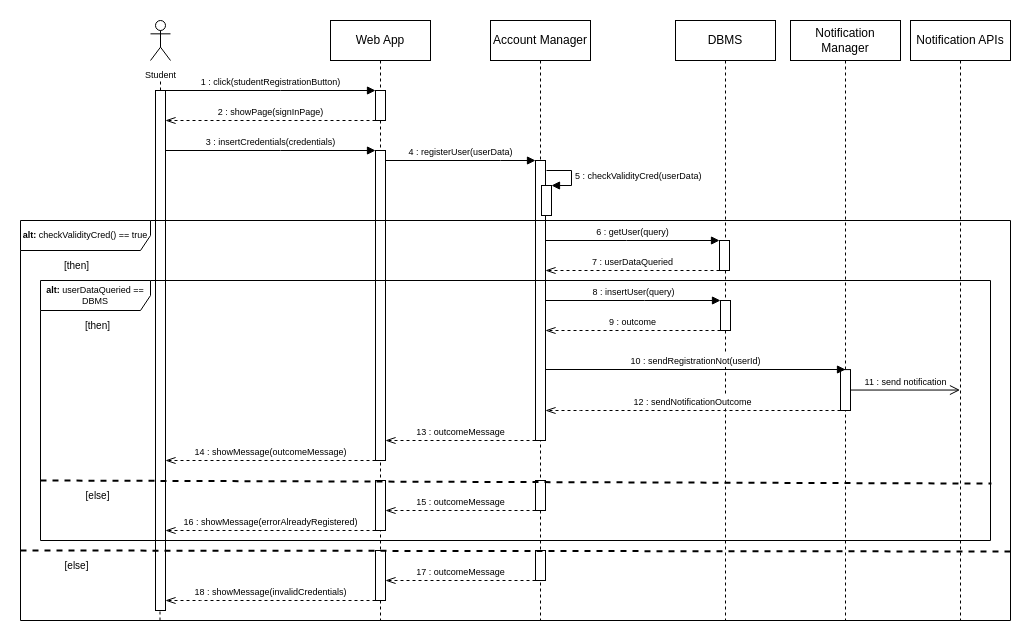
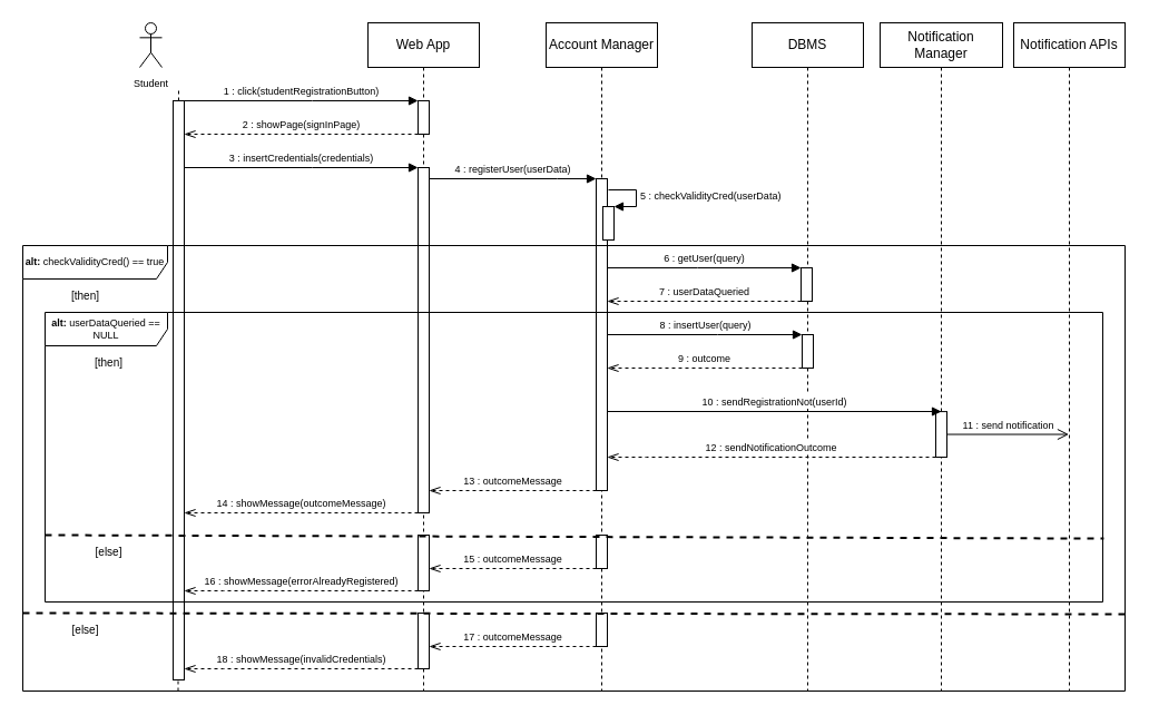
  <mxCell id="0" />
  <mxCell id="1" parent="0" />
  <mxCell id="2" value="Web App" style="shape=umlLifeline;perimeter=lifelinePerimeter;whiteSpace=wrap;html=1;container=0;dropTarget=0;collapsible=0;recursiveResize=0;outlineConnect=0;portConstraint=eastwest;newEdgeStyle={&quot;edgeStyle&quot;:&quot;elbowEdgeStyle&quot;,&quot;elbow&quot;:&quot;vertical&quot;,&quot;curved&quot;:0,&quot;rounded&quot;:0};" parent="1" vertex="1"><mxGeometry x="330" y="20" width="100" height="600" as="geometry" /></mxCell>
  <mxCell id="3" value="" style="html=1;points=[];perimeter=orthogonalPerimeter;outlineConnect=0;targetShapes=umlLifeline;portConstraint=eastwest;newEdgeStyle={&quot;edgeStyle&quot;:&quot;elbowEdgeStyle&quot;,&quot;elbow&quot;:&quot;vertical&quot;,&quot;curved&quot;:0,&quot;rounded&quot;:0};" parent="2" vertex="1"><mxGeometry x="45" y="70" width="10" height="30" as="geometry" /></mxCell>
  <mxCell id="4" value="" style="html=1;points=[];perimeter=orthogonalPerimeter;outlineConnect=0;targetShapes=umlLifeline;portConstraint=eastwest;newEdgeStyle={&quot;edgeStyle&quot;:&quot;elbowEdgeStyle&quot;,&quot;elbow&quot;:&quot;vertical&quot;,&quot;curved&quot;:0,&quot;rounded&quot;:0};" parent="2" vertex="1"><mxGeometry x="45" y="130" width="10" height="310" as="geometry" /></mxCell>
- <mxCell id="5" value="&lt;font style=&quot;font-size: 9px;&quot;&gt;Student&lt;/font&gt;" style="shape=umlActor;verticalLabelPosition=bottom;verticalAlign=top;html=1;outlineConnect=0;" parent="1" vertex="1"><mxGeometry x="150" y="20" width="20" height="40" as="geometry" /></mxCell>
+ <mxCell id="5" value="&lt;font style=&quot;font-size: 9px;&quot;&gt;Student&lt;/font&gt;" style="shape=umlActor;verticalLabelPosition=bottom;verticalAlign=top;html=1;outlineConnect=0;" parent="1" vertex="1"><mxGeometry x="125" y="20" width="20" height="40" as="geometry" /></mxCell>
  <mxCell id="6" value="" style="endArrow=none;dashed=1;html=1;rounded=0;" parent="1" source="7" edge="1"><mxGeometry width="50" height="50" relative="1" as="geometry"><mxPoint x="160" y="330" as="sourcePoint" /><mxPoint x="160" y="80" as="targetPoint" /></mxGeometry></mxCell>
  <mxCell id="7" value="" style="html=1;points=[];perimeter=orthogonalPerimeter;outlineConnect=0;targetShapes=umlLifeline;portConstraint=eastwest;newEdgeStyle={&quot;edgeStyle&quot;:&quot;elbowEdgeStyle&quot;,&quot;elbow&quot;:&quot;vertical&quot;,&quot;curved&quot;:0,&quot;rounded&quot;:0};" parent="1" vertex="1"><mxGeometry x="155" y="90" width="10" height="520" as="geometry" /></mxCell>
  <mxCell id="8" value="&lt;font style=&quot;font-size: 9px;&quot;&gt;1 : click(studentRegistrationButton)&lt;/font&gt;" style="html=1;verticalAlign=bottom;endArrow=block;edgeStyle=elbowEdgeStyle;elbow=horizontal;curved=0;rounded=0;" parent="1" source="7" target="3" edge="1"><mxGeometry relative="1" as="geometry"><mxPoint x="200" y="90" as="sourcePoint" /><Array as="points"><mxPoint x="280" y="90" /></Array><mxPoint x="365" y="90" as="targetPoint" /></mxGeometry></mxCell>
  <mxCell id="9" value="&lt;font style=&quot;font-size: 9px;&quot;&gt;2 : showPage(signInPage)&lt;/font&gt;" style="html=1;verticalAlign=bottom;endArrow=openThin;dashed=1;endSize=8;edgeStyle=elbowEdgeStyle;elbow=vertical;curved=0;rounded=0;endFill=0;" parent="1" source="3" target="7" edge="1"><mxGeometry relative="1" as="geometry"><mxPoint x="200" y="120" as="targetPoint" /><Array as="points"><mxPoint x="255" y="120" /></Array><mxPoint x="330" y="120" as="sourcePoint" /></mxGeometry></mxCell>
  <mxCell id="10" value="&lt;font style=&quot;font-size: 9px;&quot;&gt;3 : insertCredentials(credentials)&lt;/font&gt;" style="html=1;verticalAlign=bottom;endArrow=block;edgeStyle=elbowEdgeStyle;elbow=vertical;curved=0;rounded=0;" parent="1" source="7" target="4" edge="1"><mxGeometry relative="1" as="geometry"><mxPoint x="170" y="170" as="sourcePoint" /><Array as="points"><mxPoint x="280" y="150" /></Array><mxPoint x="340" y="180" as="targetPoint" /><mxPoint as="offset" /></mxGeometry></mxCell>
  <mxCell id="11" value="&lt;font style=&quot;font-size: 9px;&quot;&gt;4 : registerUser(userData)&lt;/font&gt;" style="html=1;verticalAlign=bottom;endArrow=block;edgeStyle=elbowEdgeStyle;elbow=vertical;curved=0;rounded=0;" parent="1" source="4" target="15" edge="1"><mxGeometry relative="1" as="geometry"><mxPoint x="385" y="160" as="sourcePoint" /><Array as="points"><mxPoint x="500" y="160" /></Array><mxPoint x="500" y="160" as="targetPoint" /><mxPoint as="offset" /></mxGeometry></mxCell>
  <mxCell id="12" value="DBMS" style="shape=umlLifeline;perimeter=lifelinePerimeter;whiteSpace=wrap;html=1;container=1;dropTarget=0;collapsible=0;recursiveResize=0;outlineConnect=0;portConstraint=eastwest;newEdgeStyle={&quot;curved&quot;:0,&quot;rounded&quot;:0};" parent="1" vertex="1"><mxGeometry x="675" y="20" width="100" height="600" as="geometry" /></mxCell>
  <mxCell id="13" value="" style="html=1;points=[];perimeter=orthogonalPerimeter;outlineConnect=0;targetShapes=umlLifeline;portConstraint=eastwest;newEdgeStyle={&quot;edgeStyle&quot;:&quot;elbowEdgeStyle&quot;,&quot;elbow&quot;:&quot;vertical&quot;,&quot;curved&quot;:0,&quot;rounded&quot;:0};" parent="12" vertex="1"><mxGeometry x="44" y="220" width="10" height="30" as="geometry" /></mxCell>
  <mxCell id="14" value="Account Manager" style="shape=umlLifeline;perimeter=lifelinePerimeter;whiteSpace=wrap;html=1;container=1;dropTarget=0;collapsible=0;recursiveResize=0;outlineConnect=0;portConstraint=eastwest;newEdgeStyle={&quot;curved&quot;:0,&quot;rounded&quot;:0};" parent="1" vertex="1"><mxGeometry x="490" y="20" width="100" height="600" as="geometry" /></mxCell>
  <mxCell id="15" value="" style="html=1;points=[];perimeter=orthogonalPerimeter;outlineConnect=0;targetShapes=umlLifeline;portConstraint=eastwest;newEdgeStyle={&quot;edgeStyle&quot;:&quot;elbowEdgeStyle&quot;,&quot;elbow&quot;:&quot;vertical&quot;,&quot;curved&quot;:0,&quot;rounded&quot;:0};" parent="14" vertex="1"><mxGeometry x="45" y="140" width="10" height="280" as="geometry" /></mxCell>
  <mxCell id="16" value="" style="html=1;points=[[0,0,0,0,5],[0,1,0,0,-5],[1,0,0,0,5],[1,1,0,0,-5]];perimeter=orthogonalPerimeter;outlineConnect=0;targetShapes=umlLifeline;portConstraint=eastwest;newEdgeStyle={&quot;curved&quot;:0,&quot;rounded&quot;:0};" parent="14" vertex="1"><mxGeometry x="51" y="165" width="10" height="30" as="geometry" /></mxCell>
  <mxCell id="17" value="&lt;font style=&quot;font-size: 9px;&quot;&gt;5 : checkValidityCred(userData)&lt;/font&gt;" style="html=1;align=left;spacingLeft=2;endArrow=block;rounded=0;edgeStyle=orthogonalEdgeStyle;curved=0;rounded=0;" parent="14" target="16" edge="1"><mxGeometry relative="1" as="geometry"><mxPoint x="56" y="150" as="sourcePoint" /><Array as="points"><mxPoint x="81" y="150" /><mxPoint x="81" y="165" /></Array></mxGeometry></mxCell>
  <mxCell id="18" value="" style="html=1;points=[];perimeter=orthogonalPerimeter;outlineConnect=0;targetShapes=umlLifeline;portConstraint=eastwest;newEdgeStyle={&quot;edgeStyle&quot;:&quot;elbowEdgeStyle&quot;,&quot;elbow&quot;:&quot;vertical&quot;,&quot;curved&quot;:0,&quot;rounded&quot;:0};" parent="14" vertex="1"><mxGeometry x="45" y="460" width="10" height="30" as="geometry" /></mxCell>
  <mxCell id="19" value="&lt;font style=&quot;font-size: 9px;&quot;&gt;15 : outcomeMessage&lt;/font&gt;" style="html=1;verticalAlign=bottom;endArrow=openThin;dashed=1;endSize=8;edgeStyle=elbowEdgeStyle;elbow=horizontal;curved=0;rounded=0;endFill=0;" parent="14" source="18" target="20" edge="1"><mxGeometry relative="1" as="geometry"><mxPoint x="-95" y="510" as="targetPoint" /><Array as="points"><mxPoint x="-100" y="490" /></Array><mxPoint x="55" y="510" as="sourcePoint" /></mxGeometry></mxCell>
  <mxCell id="20" value="" style="html=1;points=[];perimeter=orthogonalPerimeter;outlineConnect=0;targetShapes=umlLifeline;portConstraint=eastwest;newEdgeStyle={&quot;edgeStyle&quot;:&quot;elbowEdgeStyle&quot;,&quot;elbow&quot;:&quot;vertical&quot;,&quot;curved&quot;:0,&quot;rounded&quot;:0};" parent="14" vertex="1"><mxGeometry x="-115" y="460" width="10" height="50" as="geometry" /></mxCell>
  <mxCell id="21" value="" style="html=1;points=[];perimeter=orthogonalPerimeter;outlineConnect=0;targetShapes=umlLifeline;portConstraint=eastwest;newEdgeStyle={&quot;edgeStyle&quot;:&quot;elbowEdgeStyle&quot;,&quot;elbow&quot;:&quot;vertical&quot;,&quot;curved&quot;:0,&quot;rounded&quot;:0};" parent="14" vertex="1"><mxGeometry x="45" y="530" width="10" height="30" as="geometry" /></mxCell>
  <mxCell id="22" value="" style="html=1;points=[];perimeter=orthogonalPerimeter;outlineConnect=0;targetShapes=umlLifeline;portConstraint=eastwest;newEdgeStyle={&quot;edgeStyle&quot;:&quot;elbowEdgeStyle&quot;,&quot;elbow&quot;:&quot;vertical&quot;,&quot;curved&quot;:0,&quot;rounded&quot;:0};" parent="14" vertex="1"><mxGeometry x="-115" y="530" width="10" height="50" as="geometry" /></mxCell>
  <mxCell id="23" value="&lt;font style=&quot;font-size: 9px;&quot;&gt;17 : outcomeMessage&lt;/font&gt;" style="html=1;verticalAlign=bottom;endArrow=openThin;dashed=1;endSize=8;edgeStyle=elbowEdgeStyle;elbow=horizontal;curved=0;rounded=0;endFill=0;" parent="14" source="21" target="22" edge="1"><mxGeometry relative="1" as="geometry"><mxPoint x="-125" y="578.18" as="targetPoint" /><Array as="points"><mxPoint x="40" y="560" /></Array><mxPoint x="25" y="578.18" as="sourcePoint" /></mxGeometry></mxCell>
  <mxCell id="24" value="Notification Manager" style="shape=umlLifeline;perimeter=lifelinePerimeter;whiteSpace=wrap;html=1;container=1;dropTarget=0;collapsible=0;recursiveResize=0;outlineConnect=0;portConstraint=eastwest;newEdgeStyle={&quot;curved&quot;:0,&quot;rounded&quot;:0};" parent="1" vertex="1"><mxGeometry x="790" y="20" width="110" height="600" as="geometry" /></mxCell>
  <mxCell id="25" value="" style="html=1;points=[];perimeter=orthogonalPerimeter;outlineConnect=0;targetShapes=umlLifeline;portConstraint=eastwest;newEdgeStyle={&quot;edgeStyle&quot;:&quot;elbowEdgeStyle&quot;,&quot;elbow&quot;:&quot;vertical&quot;,&quot;curved&quot;:0,&quot;rounded&quot;:0};" parent="24" vertex="1"><mxGeometry x="50" y="349.09" width="10" height="40.91" as="geometry" /></mxCell>
  <mxCell id="26" value="Notification APIs" style="shape=umlLifeline;perimeter=lifelinePerimeter;whiteSpace=wrap;html=1;container=1;dropTarget=0;collapsible=0;recursiveResize=0;outlineConnect=0;portConstraint=eastwest;newEdgeStyle={&quot;curved&quot;:0,&quot;rounded&quot;:0};" parent="1" vertex="1"><mxGeometry x="910" y="20" width="100" height="600" as="geometry" /></mxCell>
  <mxCell id="27" value="&lt;p style=&quot;line-height: 120%; font-size: 9px;&quot;&gt;&lt;b&gt;alt: &lt;/b&gt;checkValidityCred() == true&lt;/p&gt;" style="shape=umlFrame;whiteSpace=wrap;html=1;pointerEvents=0;width=130;height=30;verticalAlign=middle;horizontal=1;labelPosition=center;verticalLabelPosition=middle;align=center;" parent="1" vertex="1"><mxGeometry x="20" y="220" width="990" height="400" as="geometry" /></mxCell>
  <mxCell id="28" value="[then]" style="text;html=1;strokeColor=none;fillColor=none;align=center;verticalAlign=middle;whiteSpace=wrap;rounded=0;fontSize=10;" parent="1" vertex="1"><mxGeometry x="59" y="260" width="35" height="10" as="geometry" /></mxCell>
  <mxCell id="29" value="[else]" style="text;html=1;strokeColor=none;fillColor=none;align=center;verticalAlign=middle;whiteSpace=wrap;rounded=0;fontSize=10;" parent="1" vertex="1"><mxGeometry x="59" y="560" width="35" height="10" as="geometry" /></mxCell>
  <mxCell id="30" value="[then]" style="text;html=1;strokeColor=none;fillColor=none;align=center;verticalAlign=middle;whiteSpace=wrap;rounded=0;fontSize=10;" parent="1" vertex="1"><mxGeometry x="80" y="320" width="35" height="10" as="geometry" /></mxCell>
- <mxCell id="31" value="&lt;p style=&quot;line-height: 120%; font-size: 9px;&quot;&gt;&lt;b&gt;alt: &lt;/b&gt;userDataQueried == DBMS&lt;/p&gt;" style="shape=umlFrame;whiteSpace=wrap;html=1;pointerEvents=0;width=110;height=30;verticalAlign=middle;horizontal=1;labelPosition=center;verticalLabelPosition=middle;align=center;" parent="1" vertex="1"><mxGeometry x="40" y="280" width="950" height="260" as="geometry" /></mxCell>
+ <mxCell id="31" value="&lt;p style=&quot;line-height: 120%; font-size: 9px;&quot;&gt;&lt;b&gt;alt: &lt;/b&gt;userDataQueried == NULL&lt;/p&gt;" style="shape=umlFrame;whiteSpace=wrap;html=1;pointerEvents=0;width=110;height=30;verticalAlign=middle;horizontal=1;labelPosition=center;verticalLabelPosition=middle;align=center;" parent="1" vertex="1"><mxGeometry x="40" y="280" width="950" height="260" as="geometry" /></mxCell>
  <mxCell id="32" value="&lt;font style=&quot;font-size: 9px;&quot;&gt;9 : outcome&lt;/font&gt;" style="html=1;verticalAlign=bottom;endArrow=openThin;dashed=1;endSize=8;edgeStyle=elbowEdgeStyle;elbow=horizontal;curved=0;rounded=0;endFill=0;" parent="1" source="36" target="15" edge="1"><mxGeometry relative="1" as="geometry"><mxPoint x="544" y="328.75" as="targetPoint" /><Array as="points"><mxPoint x="690" y="330" /></Array><mxPoint x="699" y="328.75" as="sourcePoint" /><mxPoint as="offset" /></mxGeometry></mxCell>
  <mxCell id="33" value="&lt;font style=&quot;font-size: 9px;&quot;&gt;13 : outcomeMessage&lt;/font&gt;" style="html=1;verticalAlign=bottom;endArrow=openThin;dashed=1;endSize=8;edgeStyle=elbowEdgeStyle;elbow=vertical;curved=0;rounded=0;endFill=0;" parent="1" source="15" target="4" edge="1"><mxGeometry relative="1" as="geometry"><mxPoint x="383" y="440" as="targetPoint" /><Array as="points"><mxPoint x="423" y="440" /></Array><mxPoint x="533" y="440" as="sourcePoint" /></mxGeometry></mxCell>
  <mxCell id="34" value="&lt;font style=&quot;font-size: 9px;&quot;&gt;14 : showMessage(outcomeMessage)&lt;/font&gt;" style="html=1;verticalAlign=bottom;endArrow=openThin;dashed=1;endSize=8;edgeStyle=elbowEdgeStyle;elbow=vertical;curved=0;rounded=0;endFill=0;" parent="1" edge="1"><mxGeometry relative="1" as="geometry"><mxPoint x="165" y="460" as="targetPoint" /><Array as="points"><mxPoint x="370" y="460" /></Array><mxPoint x="375" y="460" as="sourcePoint" /></mxGeometry></mxCell>
  <mxCell id="35" value="[else]" style="text;html=1;strokeColor=none;fillColor=none;align=center;verticalAlign=middle;whiteSpace=wrap;rounded=0;fontSize=10;" parent="1" vertex="1"><mxGeometry x="80" y="490" width="35" height="10" as="geometry" /></mxCell>
  <mxCell id="36" value="" style="html=1;points=[];perimeter=orthogonalPerimeter;outlineConnect=0;targetShapes=umlLifeline;portConstraint=eastwest;newEdgeStyle={&quot;edgeStyle&quot;:&quot;elbowEdgeStyle&quot;,&quot;elbow&quot;:&quot;vertical&quot;,&quot;curved&quot;:0,&quot;rounded&quot;:0};" parent="1" vertex="1"><mxGeometry x="720" y="300" width="10" height="30" as="geometry" /></mxCell>
  <mxCell id="37" value="&lt;font style=&quot;font-size: 9px;&quot;&gt;8 : insertUser(query)&lt;/font&gt;" style="html=1;verticalAlign=bottom;endArrow=block;edgeStyle=elbowEdgeStyle;elbow=vertical;curved=0;rounded=0;" parent="1" source="15" target="36" edge="1"><mxGeometry relative="1" as="geometry"><mxPoint x="549" y="300" as="sourcePoint" /><Array as="points"><mxPoint x="644" y="300" /></Array><mxPoint x="749" y="300.25" as="targetPoint" /><mxPoint as="offset" /></mxGeometry></mxCell>
  <mxCell id="38" value="&lt;font style=&quot;font-size: 9px;&quot;&gt;16 : showMessage(errorAlreadyRegistered)&lt;/font&gt;" style="html=1;verticalAlign=bottom;endArrow=openThin;dashed=1;endSize=8;edgeStyle=elbowEdgeStyle;elbow=horizontal;curved=0;rounded=0;endFill=0;" parent="1" source="20" target="7" edge="1"><mxGeometry relative="1" as="geometry"><mxPoint x="200" y="540" as="targetPoint" /><Array as="points"><mxPoint x="200" y="530" /></Array><mxPoint x="378" y="770" as="sourcePoint" /></mxGeometry></mxCell>
  <mxCell id="39" value="" style="endArrow=none;dashed=1;html=1;rounded=0;" parent="1" edge="1"><mxGeometry width="50" height="50" relative="1" as="geometry"><mxPoint x="159.5" y="620" as="sourcePoint" /><mxPoint x="159.5" y="610" as="targetPoint" /></mxGeometry></mxCell>
  <mxCell id="40" value="" style="endArrow=none;dashed=1;html=1;rounded=0;strokeWidth=2;" parent="1" edge="1"><mxGeometry width="50" height="50" relative="1" as="geometry"><mxPoint x="20" y="550" as="sourcePoint" /><mxPoint x="1010" y="551" as="targetPoint" /></mxGeometry></mxCell>
  <mxCell id="41" value="" style="endArrow=none;dashed=1;html=1;rounded=0;exitX=0.001;exitY=0.409;exitDx=0;exitDy=0;exitPerimeter=0;strokeWidth=2;entryX=1.001;entryY=0.781;entryDx=0;entryDy=0;entryPerimeter=0;" parent="1" target="31" edge="1"><mxGeometry width="50" height="50" relative="1" as="geometry"><mxPoint x="40" y="480" as="sourcePoint" /><mxPoint x="990" y="480" as="targetPoint" /></mxGeometry></mxCell>
  <mxCell id="42" value="&lt;font style=&quot;font-size: 9px;&quot;&gt;10 : sendRegistrationNot(userId)&lt;/font&gt;" style="html=1;verticalAlign=bottom;endArrow=block;edgeStyle=elbowEdgeStyle;elbow=vertical;curved=0;rounded=0;" parent="1" source="15" target="25" edge="1"><mxGeometry relative="1" as="geometry"><mxPoint x="546" y="369.09" as="sourcePoint" /><Array as="points"><mxPoint x="810" y="369" /></Array><mxPoint x="886" y="369.09" as="targetPoint" /><mxPoint as="offset" /></mxGeometry></mxCell>
  <mxCell id="43" value="&lt;font style=&quot;font-size: 9px;&quot;&gt;11 : send notification&lt;/font&gt;" style="html=1;verticalAlign=bottom;endArrow=open;edgeStyle=elbowEdgeStyle;elbow=horizontal;curved=0;rounded=0;endFill=0;endSize=8;" parent="1" source="25" target="26" edge="1"><mxGeometry relative="1" as="geometry"><mxPoint x="1082" y="449.09" as="sourcePoint" /><Array as="points"><mxPoint x="910" y="380" /></Array><mxPoint x="1201.5" y="459.09" as="targetPoint" /></mxGeometry></mxCell>
  <mxCell id="44" value="&lt;font style=&quot;font-size: 9px;&quot;&gt;12 : sendNotificationOutcome&lt;/font&gt;" style="html=1;verticalAlign=bottom;endArrow=openThin;dashed=1;endSize=8;edgeStyle=elbowEdgeStyle;elbow=horizontal;curved=0;rounded=0;endFill=0;" parent="1" source="25" target="15" edge="1"><mxGeometry relative="1" as="geometry"><mxPoint x="547" y="499.09" as="targetPoint" /><Array as="points"><mxPoint x="580" y="410" /></Array><mxPoint x="886" y="489.09" as="sourcePoint" /></mxGeometry></mxCell>
  <mxCell id="45" value="&lt;font style=&quot;font-size: 9px;&quot;&gt;6 : getUser(query)&lt;/font&gt;" style="html=1;verticalAlign=bottom;endArrow=block;edgeStyle=elbowEdgeStyle;elbow=vertical;curved=0;rounded=0;" parent="1" source="15" target="13" edge="1"><mxGeometry relative="1" as="geometry"><mxPoint x="526" y="240" as="sourcePoint" /><Array as="points"><mxPoint x="626" y="240" /></Array><mxPoint x="671" y="240" as="targetPoint" /><mxPoint as="offset" /></mxGeometry></mxCell>
  <mxCell id="46" value="&lt;font style=&quot;font-size: 9px;&quot;&gt;7 : userDataQueried&lt;/font&gt;" style="html=1;verticalAlign=bottom;endArrow=openThin;dashed=1;endSize=8;edgeStyle=elbowEdgeStyle;elbow=horizontal;curved=0;rounded=0;endFill=0;" parent="1" source="13" target="15" edge="1"><mxGeometry relative="1" as="geometry"><mxPoint x="526" y="270" as="targetPoint" /><Array as="points"><mxPoint x="581" y="270" /></Array><mxPoint x="701" y="270" as="sourcePoint" /></mxGeometry></mxCell>
  <mxCell id="47" value="&lt;font style=&quot;font-size: 9px;&quot;&gt;18 : showMessage(invalidCredentials)&lt;/font&gt;" style="html=1;verticalAlign=bottom;endArrow=openThin;dashed=1;endSize=8;edgeStyle=elbowEdgeStyle;elbow=vertical;curved=0;rounded=0;endFill=0;" parent="1" source="22" target="7" edge="1"><mxGeometry relative="1" as="geometry"><mxPoint x="165" y="610" as="targetPoint" /><Array as="points"><mxPoint x="200" y="600" /></Array><mxPoint x="355" y="628.18" as="sourcePoint" /></mxGeometry></mxCell>
